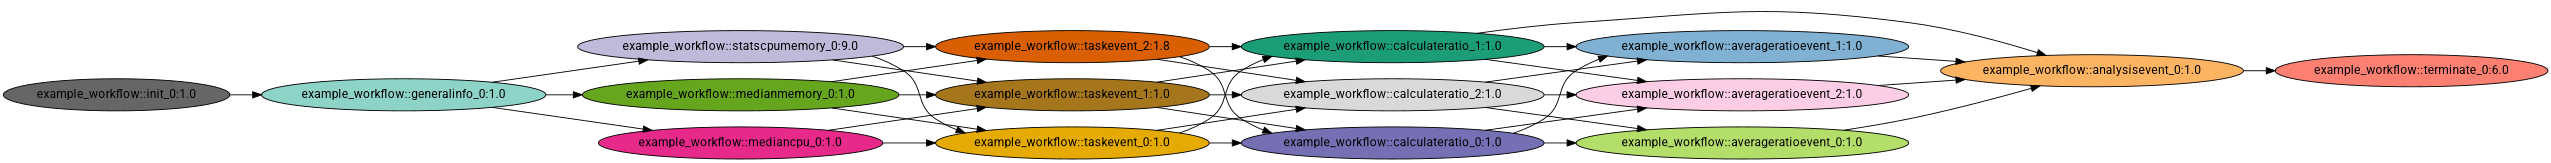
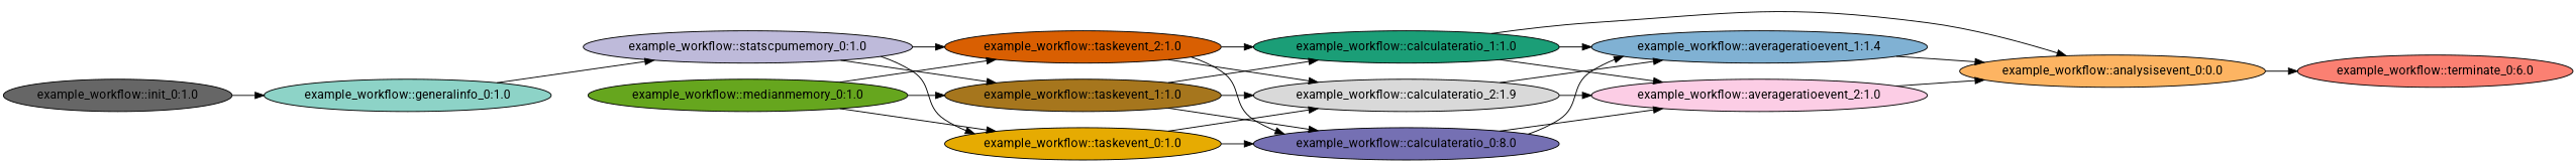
  digraph {
    fontname=Roboto
    rankdir=LR
    node [color="#000000" fontname=Roboto shape=ellipse style=filled]
    edge [arrowhead=normal arrowsize=1.0 color="#000000" fontname=Roboto]
    n1 [fillcolor="#1b9e77" label="example_workflow::calculateratio_1:1.0"]
-   n2 [fillcolor="#80b1d3" label="example_workflow::averageratioevent_1:1.0"]
+   n2 [fillcolor="#80b1d3" label="example_workflow::averageratioevent_1:1.4"]
    n3 [fillcolor="#fccde5" label="example_workflow::averageratioevent_2:1.0"]
-   n4 [fillcolor="#fdb462" label="example_workflow::analysisevent_0:1.0"]
-   n5 [fillcolor="#b3de69" label="example_workflow::averageratioevent_0:1.0"]
-   n6 [fillcolor="#d95f02" label="example_workflow::taskevent_2:1.8"]
-   n7 [fillcolor="#7570b3" label="example_workflow::calculateratio_0:1.0"]
-   n8 [fillcolor="#d9d9d9" label="example_workflow::calculateratio_2:1.0"]
-   n9 [fillcolor="#e7298a" label="example_workflow::mediancpu_0:1.0"]
+   n4 [fillcolor="#fdb462" label="example_workflow::analysisevent_0:0.0"]
+   n6 [fillcolor="#d95f02" label="example_workflow::taskevent_2:1.0"]
+   n7 [fillcolor="#7570b3" label="example_workflow::calculateratio_0:8.0"]
+   n8 [fillcolor="#d9d9d9" label="example_workflow::calculateratio_2:1.9"]
    n10 [fillcolor="#e6ab02" label="example_workflow::taskevent_0:1.0"]
    n11 [fillcolor="#a6761d" label="example_workflow::taskevent_1:1.0"]
    n12 [fillcolor="#66a61e" label="example_workflow::medianmemory_0:1.0"]
    n13 [fillcolor="#666666" label="example_workflow::init_0:1.0"]
    n14 [fillcolor="#8dd3c7" label="example_workflow::generalinfo_0:1.0"]
-   n15 [fillcolor="#bebada" label="example_workflow::statscpumemory_0:9.0"]
+   n15 [fillcolor="#bebada" label="example_workflow::statscpumemory_0:1.0"]
    n16 [fillcolor="#fb8072" label="example_workflow::terminate_0:6.0"]
    n1 -> n2
    n1 -> n3
    n1 -> n4
    n2 -> n4
    n3 -> n4
    n4 -> n16
-   n5 -> n4
    n6 -> n1
    n6 -> n7
    n6 -> n8
    n7 -> n2
    n7 -> n3
-   n7 -> n5
    n8 -> n2
    n8 -> n3
-   n8 -> n5
-   n9 -> n10
-   n9 -> n11
-   n10 -> n1
    n10 -> n7
    n10 -> n8
    n11 -> n1
    n11 -> n7
    n11 -> n8
    n12 -> n6
    n12 -> n10
    n12 -> n11
    n13 -> n14
-   n14 -> n9
-   n14 -> n12
    n14 -> n15
    n15 -> n6
    n15 -> n10
    n15 -> n11
  }
